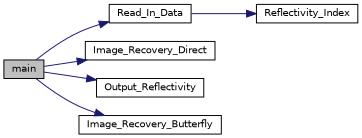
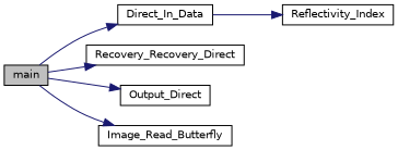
  digraph {
    rankdir=LR
    node [color=black fillcolor=white fontname=Helvetica fontsize=10 shape=record style=filled]
    edge [color=midnightblue fontname=Helvetica fontsize=10 labelfontname=Helvetica labelfontsize=10 style=solid]
    n1 [fillcolor=grey75 fontcolor=black height=0.2 label=main width=0.4]
-   n2 [height=0.2 label=Read_In_Data width=0.4]
-   n3 [height=0.2 label=Image_Recovery_Direct width=0.4]
-   n4 [height=0.2 label=Output_Reflectivity width=0.4]
-   n5 [height=0.2 label=Image_Recovery_Butterfly width=0.4]
+   n2 [height=0.2 label=Direct_In_Data width=0.4]
+   n3 [height=0.2 label=Recovery_Recovery_Direct width=0.4]
+   n4 [height=0.2 label=Output_Direct width=0.4]
+   n5 [height=0.2 label=Image_Read_Butterfly width=0.4]
    n6 [height=0.2 label=Reflectivity_Index width=0.4]
    n1 -> n2
    n1 -> n3
    n1 -> n4
    n1 -> n5
    n2 -> n6
  }
